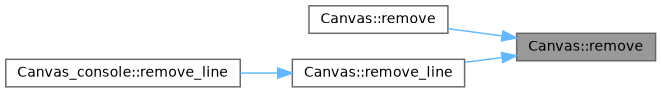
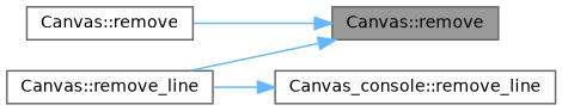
  digraph {
    rankdir=RL
    node [color=grey40 fillcolor=white fontname=Helvetica fontsize=10 shape=box style=filled]
    edge [color=steelblue1 dir=back fontname=Helvetica fontsize=10 labelfontname=Helvetica labelfontsize=10 style=solid]
    n1 [color=gray40 fillcolor=grey60 fontcolor=black height=0.2 label="Canvas::remove" width=0.4]
    n2 [height=0.2 label="Canvas::remove" width=0.4]
    n3 [height=0.2 label="Canvas::remove_line" width=0.4]
    n4 [height=0.2 label="Canvas_console::remove_line" width=0.4]
    n1 -> n2
    n1 -> n3
-   n3 -> n4
+   n4 -> n3
  }
